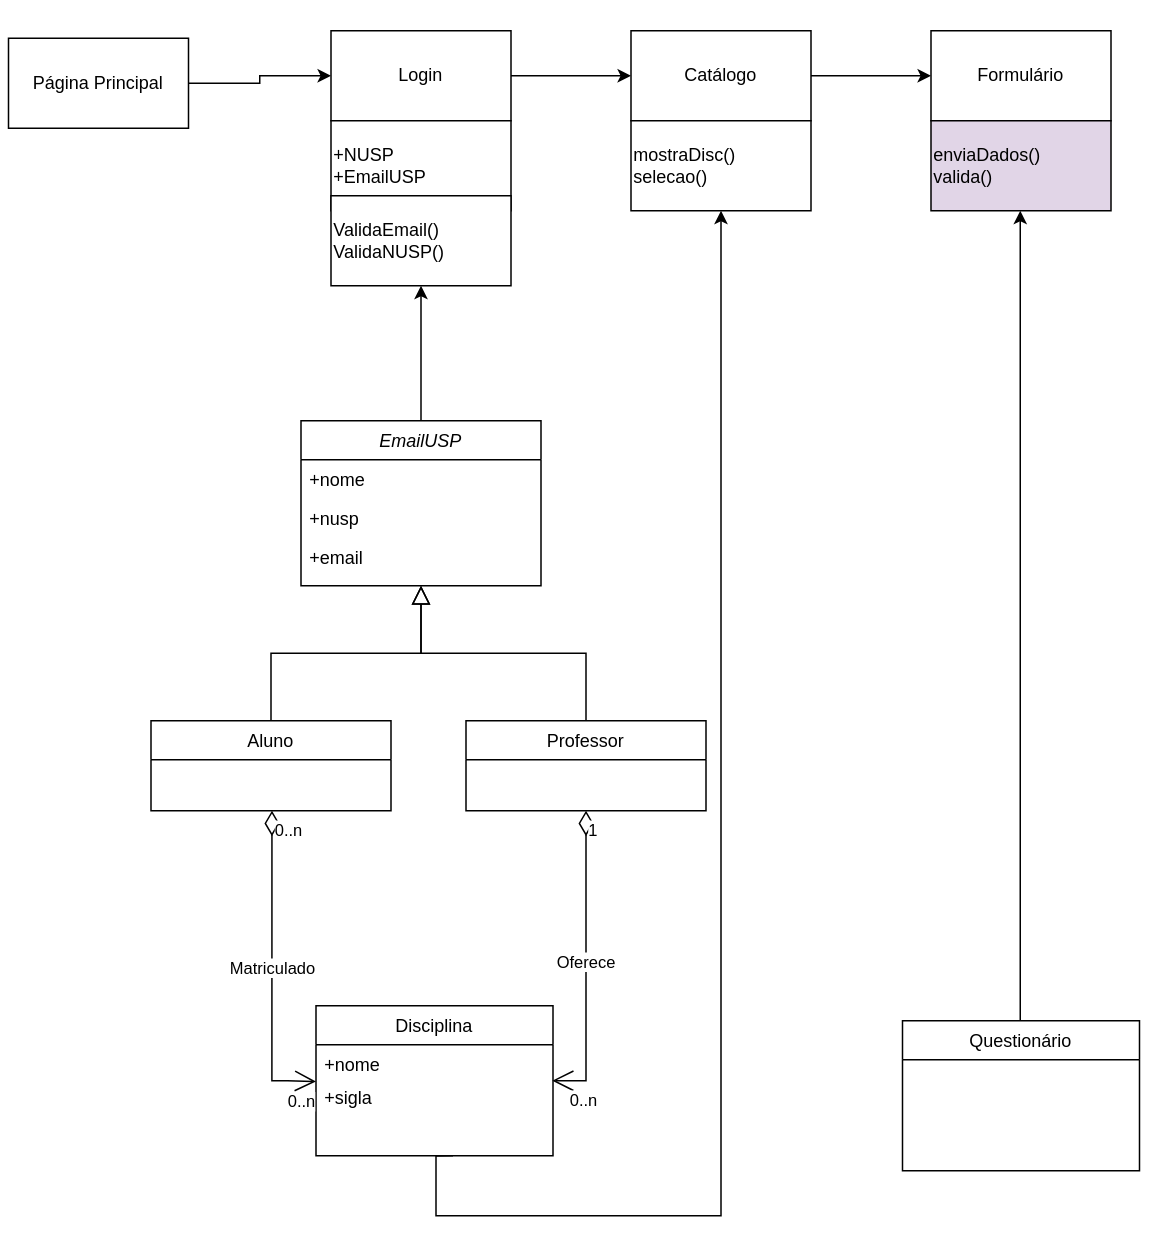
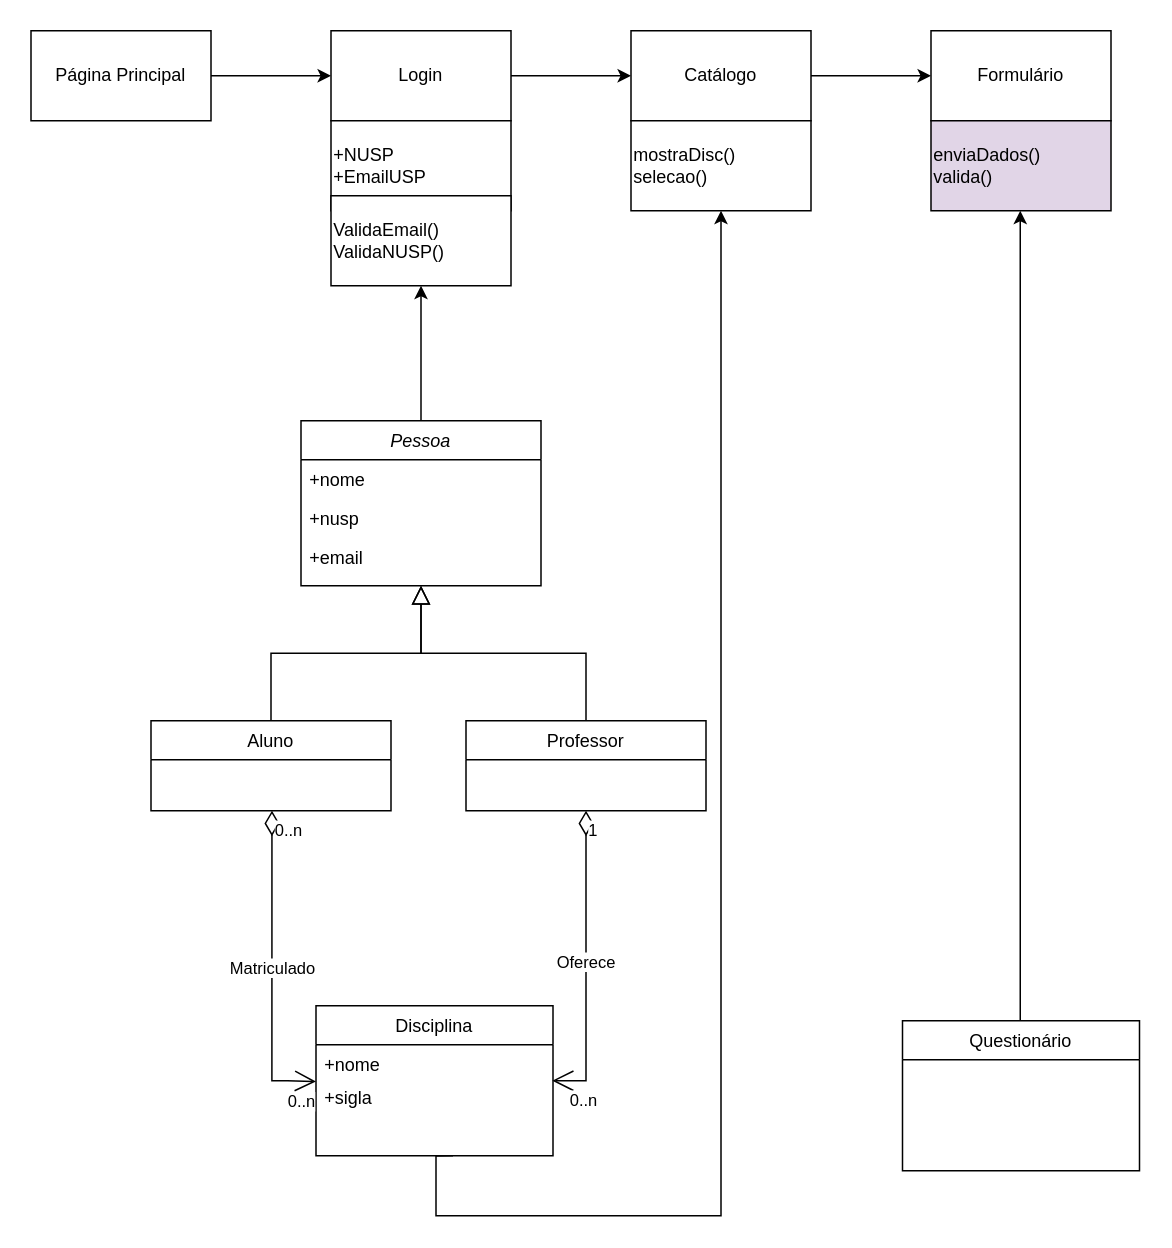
  <mxCell id="0" />
  <mxCell id="1" parent="0" />
  <mxCell id="2" style="edgeStyle=orthogonalEdgeStyle;rounded=0;orthogonalLoop=1;jettySize=auto;html=1;entryX=0.5;entryY=1;entryDx=0;entryDy=0;" edge="1" parent="1" source="3" target="30"><mxGeometry relative="1" as="geometry" /></mxCell>
- <mxCell id="3" value="EmailUSP" style="swimlane;fontStyle=2;align=center;verticalAlign=top;childLayout=stackLayout;horizontal=1;startSize=26;horizontalStack=0;resizeParent=1;resizeLast=0;collapsible=1;marginBottom=0;rounded=0;shadow=0;strokeWidth=1;" parent="1" vertex="1"><mxGeometry x="200" y="280" width="160" height="110" as="geometry"><mxRectangle x="230" y="140" width="160" height="26" as="alternateBounds" /></mxGeometry></mxCell>
+ <mxCell id="3" value="Pessoa" style="swimlane;fontStyle=2;align=center;verticalAlign=top;childLayout=stackLayout;horizontal=1;startSize=26;horizontalStack=0;resizeParent=1;resizeLast=0;collapsible=1;marginBottom=0;rounded=0;shadow=0;strokeWidth=1;" parent="1" vertex="1"><mxGeometry x="200" y="280" width="160" height="110" as="geometry"><mxRectangle x="230" y="140" width="160" height="26" as="alternateBounds" /></mxGeometry></mxCell>
  <mxCell id="4" value="+nome    " style="text;align=left;verticalAlign=top;spacingLeft=4;spacingRight=4;overflow=hidden;rotatable=0;points=[[0,0.5],[1,0.5]];portConstraint=eastwest;" parent="3" vertex="1"><mxGeometry y="26" width="160" height="26" as="geometry" /></mxCell>
  <mxCell id="5" value="+nusp" style="text;align=left;verticalAlign=top;spacingLeft=4;spacingRight=4;overflow=hidden;rotatable=0;points=[[0,0.5],[1,0.5]];portConstraint=eastwest;rounded=0;shadow=0;html=0;" parent="3" vertex="1"><mxGeometry y="52" width="160" height="26" as="geometry" /></mxCell>
  <mxCell id="6" value="+email" style="text;align=left;verticalAlign=top;spacingLeft=4;spacingRight=4;overflow=hidden;rotatable=0;points=[[0,0.5],[1,0.5]];portConstraint=eastwest;rounded=0;shadow=0;html=0;" vertex="1" parent="3"><mxGeometry y="78" width="160" height="32" as="geometry" /></mxCell>
  <mxCell id="7" value="Aluno" style="swimlane;fontStyle=0;align=center;verticalAlign=top;childLayout=stackLayout;horizontal=1;startSize=26;horizontalStack=0;resizeParent=1;resizeLast=0;collapsible=1;marginBottom=0;rounded=0;shadow=0;strokeWidth=1;" parent="1" vertex="1"><mxGeometry x="100" y="480" width="160" height="60" as="geometry"><mxRectangle x="130" y="380" width="160" height="26" as="alternateBounds" /></mxGeometry></mxCell>
  <mxCell id="8" value="" style="endArrow=block;endSize=10;endFill=0;shadow=0;strokeWidth=1;rounded=0;curved=0;edgeStyle=elbowEdgeStyle;elbow=vertical;" parent="1" source="7" target="3" edge="1"><mxGeometry width="160" relative="1" as="geometry"><mxPoint x="180" y="323" as="sourcePoint" /><mxPoint x="180" y="323" as="targetPoint" /></mxGeometry></mxCell>
  <mxCell id="9" value="Professor" style="swimlane;fontStyle=0;align=center;verticalAlign=top;childLayout=stackLayout;horizontal=1;startSize=26;horizontalStack=0;resizeParent=1;resizeLast=0;collapsible=1;marginBottom=0;rounded=0;shadow=0;strokeWidth=1;" parent="1" vertex="1"><mxGeometry x="310" y="480" width="160" height="60" as="geometry"><mxRectangle x="340" y="380" width="170" height="26" as="alternateBounds" /></mxGeometry></mxCell>
  <mxCell id="10" value="" style="endArrow=block;endSize=10;endFill=0;shadow=0;strokeWidth=1;rounded=0;curved=0;edgeStyle=elbowEdgeStyle;elbow=vertical;" parent="1" source="9" target="3" edge="1"><mxGeometry width="160" relative="1" as="geometry"><mxPoint x="190" y="493" as="sourcePoint" /><mxPoint x="290" y="391" as="targetPoint" /></mxGeometry></mxCell>
  <mxCell id="11" value="Disciplina" style="swimlane;fontStyle=0;align=center;verticalAlign=top;childLayout=stackLayout;horizontal=1;startSize=26;horizontalStack=0;resizeParent=1;resizeLast=0;collapsible=1;marginBottom=0;rounded=0;shadow=0;strokeWidth=1;" parent="1" vertex="1"><mxGeometry x="210" y="670" width="158" height="100" as="geometry"><mxRectangle x="550" y="140" width="160" height="26" as="alternateBounds" /></mxGeometry></mxCell>
  <mxCell id="12" value="+nome" style="text;align=left;verticalAlign=top;spacingLeft=4;spacingRight=4;overflow=hidden;rotatable=0;points=[[0,0.5],[1,0.5]];portConstraint=eastwest;" parent="11" vertex="1"><mxGeometry y="26" width="158" height="22" as="geometry" /></mxCell>
  <mxCell id="13" value="+sigla" style="text;align=left;verticalAlign=top;spacingLeft=4;spacingRight=4;overflow=hidden;rotatable=0;points=[[0,0.5],[1,0.5]];portConstraint=eastwest;rounded=0;shadow=0;html=0;" parent="11" vertex="1"><mxGeometry y="48" width="158" height="26" as="geometry" /></mxCell>
  <mxCell id="14" value="Matriculado" style="endArrow=open;html=1;endSize=12;startArrow=diamondThin;startSize=14;startFill=0;edgeStyle=orthogonalEdgeStyle;rounded=0;exitX=0.5;exitY=1;exitDx=0;exitDy=0;entryX=-0.004;entryY=0.098;entryDx=0;entryDy=0;entryPerimeter=0;" edge="1" parent="1"><mxGeometry relative="1" as="geometry"><mxPoint x="180.63" y="540" as="sourcePoint" /><mxPoint x="209.998" y="720.548" as="targetPoint" /><Array as="points"><mxPoint x="181" y="720" /><mxPoint x="191" y="720" /></Array></mxGeometry></mxCell>
  <mxCell id="15" value="0..n" style="edgeLabel;resizable=0;html=1;align=left;verticalAlign=top;" connectable="0" vertex="1" parent="14"><mxGeometry x="-1" relative="1" as="geometry" /></mxCell>
  <mxCell id="16" value="0..n" style="edgeLabel;resizable=0;html=1;align=right;verticalAlign=top;" connectable="0" vertex="1" parent="14"><mxGeometry x="1" relative="1" as="geometry" /></mxCell>
  <mxCell id="17" value="Oferece" style="endArrow=open;html=1;endSize=12;startArrow=diamondThin;startSize=14;startFill=0;edgeStyle=orthogonalEdgeStyle;rounded=0;exitX=0.5;exitY=1;exitDx=0;exitDy=0;entryX=0.997;entryY=0.075;entryDx=0;entryDy=0;entryPerimeter=0;" edge="1" parent="1" source="9" target="13"><mxGeometry relative="1" as="geometry"><mxPoint x="388.42" y="640" as="sourcePoint" /><mxPoint x="370" y="720" as="targetPoint" /><Array as="points"><mxPoint x="390" y="720" /></Array></mxGeometry></mxCell>
  <mxCell id="18" value="1" style="edgeLabel;resizable=0;html=1;align=left;verticalAlign=top;" connectable="0" vertex="1" parent="17"><mxGeometry x="-1" relative="1" as="geometry" /></mxCell>
  <mxCell id="19" value="0..n" style="edgeLabel;resizable=0;html=1;align=right;verticalAlign=top;" connectable="0" vertex="1" parent="17"><mxGeometry x="1" relative="1" as="geometry"><mxPoint x="30" as="offset" /></mxGeometry></mxCell>
  <mxCell id="20" value="" style="edgeStyle=orthogonalEdgeStyle;rounded=0;orthogonalLoop=1;jettySize=auto;html=1;exitX=0.5;exitY=0;exitDx=0;exitDy=0;" edge="1" parent="1" source="21"><mxGeometry relative="1" as="geometry"><mxPoint x="679.509" y="670" as="sourcePoint" /><mxPoint x="679.5" y="140" as="targetPoint" /><Array as="points"><mxPoint x="680" y="140" /></Array></mxGeometry></mxCell>
  <mxCell id="21" value="Questionário" style="swimlane;fontStyle=0;align=center;verticalAlign=top;childLayout=stackLayout;horizontal=1;startSize=26;horizontalStack=0;resizeParent=1;resizeLast=0;collapsible=1;marginBottom=0;rounded=0;shadow=0;strokeWidth=1;" vertex="1" parent="1"><mxGeometry x="601" y="680" width="158" height="100" as="geometry"><mxRectangle x="550" y="140" width="160" height="26" as="alternateBounds" /></mxGeometry></mxCell>
  <mxCell id="22" value="" style="edgeStyle=orthogonalEdgeStyle;rounded=0;orthogonalLoop=1;jettySize=auto;html=1;" edge="1" parent="1" source="23" target="25"><mxGeometry relative="1" as="geometry" /></mxCell>
- <mxCell id="23" value="Página Principal" style="whiteSpace=wrap;html=1;" vertex="1" parent="1"><mxGeometry x="5" y="25" width="120" height="60" as="geometry" /></mxCell>
+ <mxCell id="23" value="Página Principal" style="whiteSpace=wrap;html=1;" vertex="1" parent="1"><mxGeometry x="20" y="20" width="120" height="60" as="geometry" /></mxCell>
  <mxCell id="24" value="" style="edgeStyle=orthogonalEdgeStyle;rounded=0;orthogonalLoop=1;jettySize=auto;html=1;" edge="1" parent="1" source="25" target="27"><mxGeometry relative="1" as="geometry" /></mxCell>
  <mxCell id="25" value="Login" style="whiteSpace=wrap;html=1;" vertex="1" parent="1"><mxGeometry x="220" y="20" width="120" height="60" as="geometry" /></mxCell>
  <mxCell id="26" value="" style="edgeStyle=orthogonalEdgeStyle;rounded=0;orthogonalLoop=1;jettySize=auto;html=1;" edge="1" parent="1" source="27" target="28"><mxGeometry relative="1" as="geometry" /></mxCell>
  <mxCell id="27" value="Catálogo" style="whiteSpace=wrap;html=1;" vertex="1" parent="1"><mxGeometry x="420" y="20" width="120" height="60" as="geometry" /></mxCell>
  <mxCell id="28" value="Formulário" style="whiteSpace=wrap;html=1;" vertex="1" parent="1"><mxGeometry x="620" y="20" width="120" height="60" as="geometry" /></mxCell>
  <mxCell id="29" value="+NUSP&lt;div&gt;+EmailUSP&lt;/div&gt;" style="html=1;whiteSpace=wrap;align=left;" vertex="1" parent="1"><mxGeometry x="220" y="80" width="120" height="60" as="geometry" /></mxCell>
  <mxCell id="30" value="ValidaEmail()&lt;div&gt;ValidaNUSP()&lt;/div&gt;" style="html=1;whiteSpace=wrap;align=left;" vertex="1" parent="1"><mxGeometry x="220" y="130" width="120" height="60" as="geometry" /></mxCell>
  <mxCell id="31" value="mostraDisc()&lt;div&gt;selecao()&lt;/div&gt;" style="html=1;whiteSpace=wrap;align=left;" vertex="1" parent="1"><mxGeometry x="420" y="80" width="120" height="60" as="geometry" /></mxCell>
  <mxCell id="32" value="enviaDados()&lt;div&gt;valida()&lt;/div&gt;" style="html=1;whiteSpace=wrap;align=left;fillColor=#e1d5e7;" vertex="1" parent="1"><mxGeometry x="620" y="80" width="120" height="60" as="geometry" /></mxCell>
  <mxCell id="33" style="edgeStyle=orthogonalEdgeStyle;rounded=0;orthogonalLoop=1;jettySize=auto;html=1;entryX=0.5;entryY=1;entryDx=0;entryDy=0;exitX=0.515;exitY=1.003;exitDx=0;exitDy=0;exitPerimeter=0;" edge="1" parent="1" target="31"><mxGeometry relative="1" as="geometry"><mxPoint x="301.37" y="770.078" as="sourcePoint" /><mxPoint x="290" y="200" as="targetPoint" /><Array as="points"><mxPoint x="290" y="770" /><mxPoint x="290" y="810" /><mxPoint x="480" y="810" /></Array></mxGeometry></mxCell>
